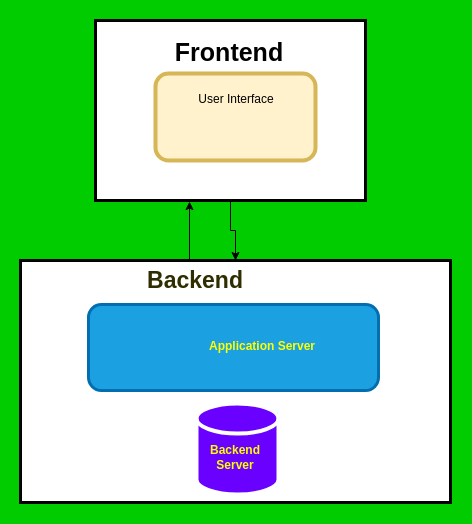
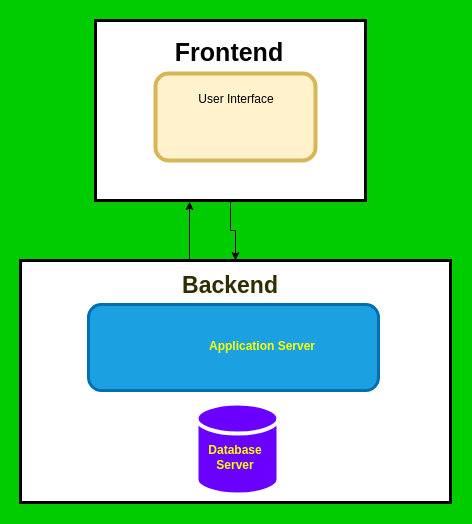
  <mxCell id="0" />
  <mxCell id="1" parent="0" />
  <mxCell id="2" value="" style="edgeStyle=orthogonalEdgeStyle;rounded=0;orthogonalLoop=1;jettySize=auto;html=1;" edge="1" parent="1" source="3" target="7"><mxGeometry relative="1" as="geometry" /></mxCell>
  <mxCell id="3" value="" style="rounded=0;whiteSpace=wrap;html=1;strokeWidth=3;" vertex="1" parent="1"><mxGeometry x="95" y="20" width="270" height="180" as="geometry" /></mxCell>
  <mxCell id="4" value="" style="rounded=1;whiteSpace=wrap;html=1;fillColor=#fff2cc;strokeColor=#d6b656;strokeWidth=4;" vertex="1" parent="1"><mxGeometry x="155" y="73" width="160" height="87" as="geometry" /></mxCell>
  <mxCell id="5" value="User Interface" style="text;strokeColor=none;align=center;fillColor=none;html=1;verticalAlign=middle;whiteSpace=wrap;rounded=0;" vertex="1" parent="1"><mxGeometry x="181" y="84" width="110" height="30" as="geometry" /></mxCell>
  <mxCell id="6" value="&lt;b&gt;&lt;font style=&quot;font-size: 25px;&quot;&gt;Frontend&lt;/font&gt;&lt;/b&gt;" style="text;strokeColor=none;align=center;fillColor=none;html=1;verticalAlign=middle;whiteSpace=wrap;rounded=0;" vertex="1" parent="1"><mxGeometry x="184" y="36" width="90" height="30" as="geometry" /></mxCell>
  <mxCell id="7" value="" style="whiteSpace=wrap;html=1;rounded=0;strokeWidth=3;" vertex="1" parent="1"><mxGeometry x="20" y="260" width="430" height="242" as="geometry" /></mxCell>
  <mxCell id="8" value="" style="endArrow=classic;html=1;rounded=0;entryX=0.352;entryY=1.006;entryDx=0;entryDy=0;entryPerimeter=0;exitX=0.393;exitY=-0.004;exitDx=0;exitDy=0;exitPerimeter=0;" edge="1" parent="1" source="7"><mxGeometry width="50" height="50" relative="1" as="geometry"><mxPoint x="184.98" y="260" as="sourcePoint" /><mxPoint x="189.04" y="201.08" as="targetPoint" /></mxGeometry></mxCell>
  <mxCell id="9" value="" style="rounded=1;whiteSpace=wrap;html=1;fillColor=#1ba1e2;fontColor=#ffffff;strokeColor=#006EAF;strokeWidth=3;" vertex="1" parent="1"><mxGeometry x="88" y="304" width="290" height="86" as="geometry" /></mxCell>
  <mxCell id="10" value="" style="shape=cylinder3;whiteSpace=wrap;html=1;boundedLbl=1;backgroundOutline=1;size=15;fillColor=#6a00ff;strokeColor=#FFFFFF;fontColor=#ffffff;strokeWidth=4;" vertex="1" parent="1"><mxGeometry x="196" y="403" width="82" height="91" as="geometry" /></mxCell>
  <mxCell id="11" value="&lt;b&gt;&lt;font color=&quot;#ffff00&quot;&gt;Application Server&lt;/font&gt;&lt;/b&gt;" style="text;strokeColor=none;align=center;fillColor=none;html=1;verticalAlign=middle;whiteSpace=wrap;rounded=0;" vertex="1" parent="1"><mxGeometry x="207" y="331" width="110" height="30" as="geometry" /></mxCell>
- <mxCell id="12" value="&lt;font color=&quot;#ffff00&quot;&gt;&lt;b&gt;Backend &lt;br&gt;Server&lt;/b&gt;&lt;/font&gt;" style="text;strokeColor=none;align=center;fillColor=none;html=1;verticalAlign=middle;whiteSpace=wrap;rounded=0;" vertex="1" parent="1"><mxGeometry x="180" y="442" width="110" height="30" as="geometry" /></mxCell>
- <mxCell id="13" value="&lt;b style=&quot;&quot;&gt;&lt;font style=&quot;font-size: 23px;&quot; color=&quot;#2e2e00&quot;&gt;Backend&lt;/font&gt;&lt;/b&gt;" style="text;strokeColor=none;align=center;fillColor=none;html=1;verticalAlign=middle;whiteSpace=wrap;rounded=0;" vertex="1" parent="1"><mxGeometry x="140" y="265" width="110" height="30" as="geometry" /></mxCell>
+ <mxCell id="12" value="&lt;font color=&quot;#ffff00&quot;&gt;&lt;b&gt;Database &lt;br&gt;Server&lt;/b&gt;&lt;/font&gt;" style="text;strokeColor=none;align=center;fillColor=none;html=1;verticalAlign=middle;whiteSpace=wrap;rounded=0;" vertex="1" parent="1"><mxGeometry x="180" y="442" width="110" height="30" as="geometry" /></mxCell>
+ <mxCell id="13" value="&lt;b style=&quot;&quot;&gt;&lt;font style=&quot;font-size: 23px;&quot; color=&quot;#2e2e00&quot;&gt;Backend&lt;/font&gt;&lt;/b&gt;" style="text;strokeColor=none;align=center;fillColor=none;html=1;verticalAlign=middle;whiteSpace=wrap;rounded=0;" vertex="1" parent="1"><mxGeometry x="175" y="270" width="110" height="30" as="geometry" /></mxCell>
